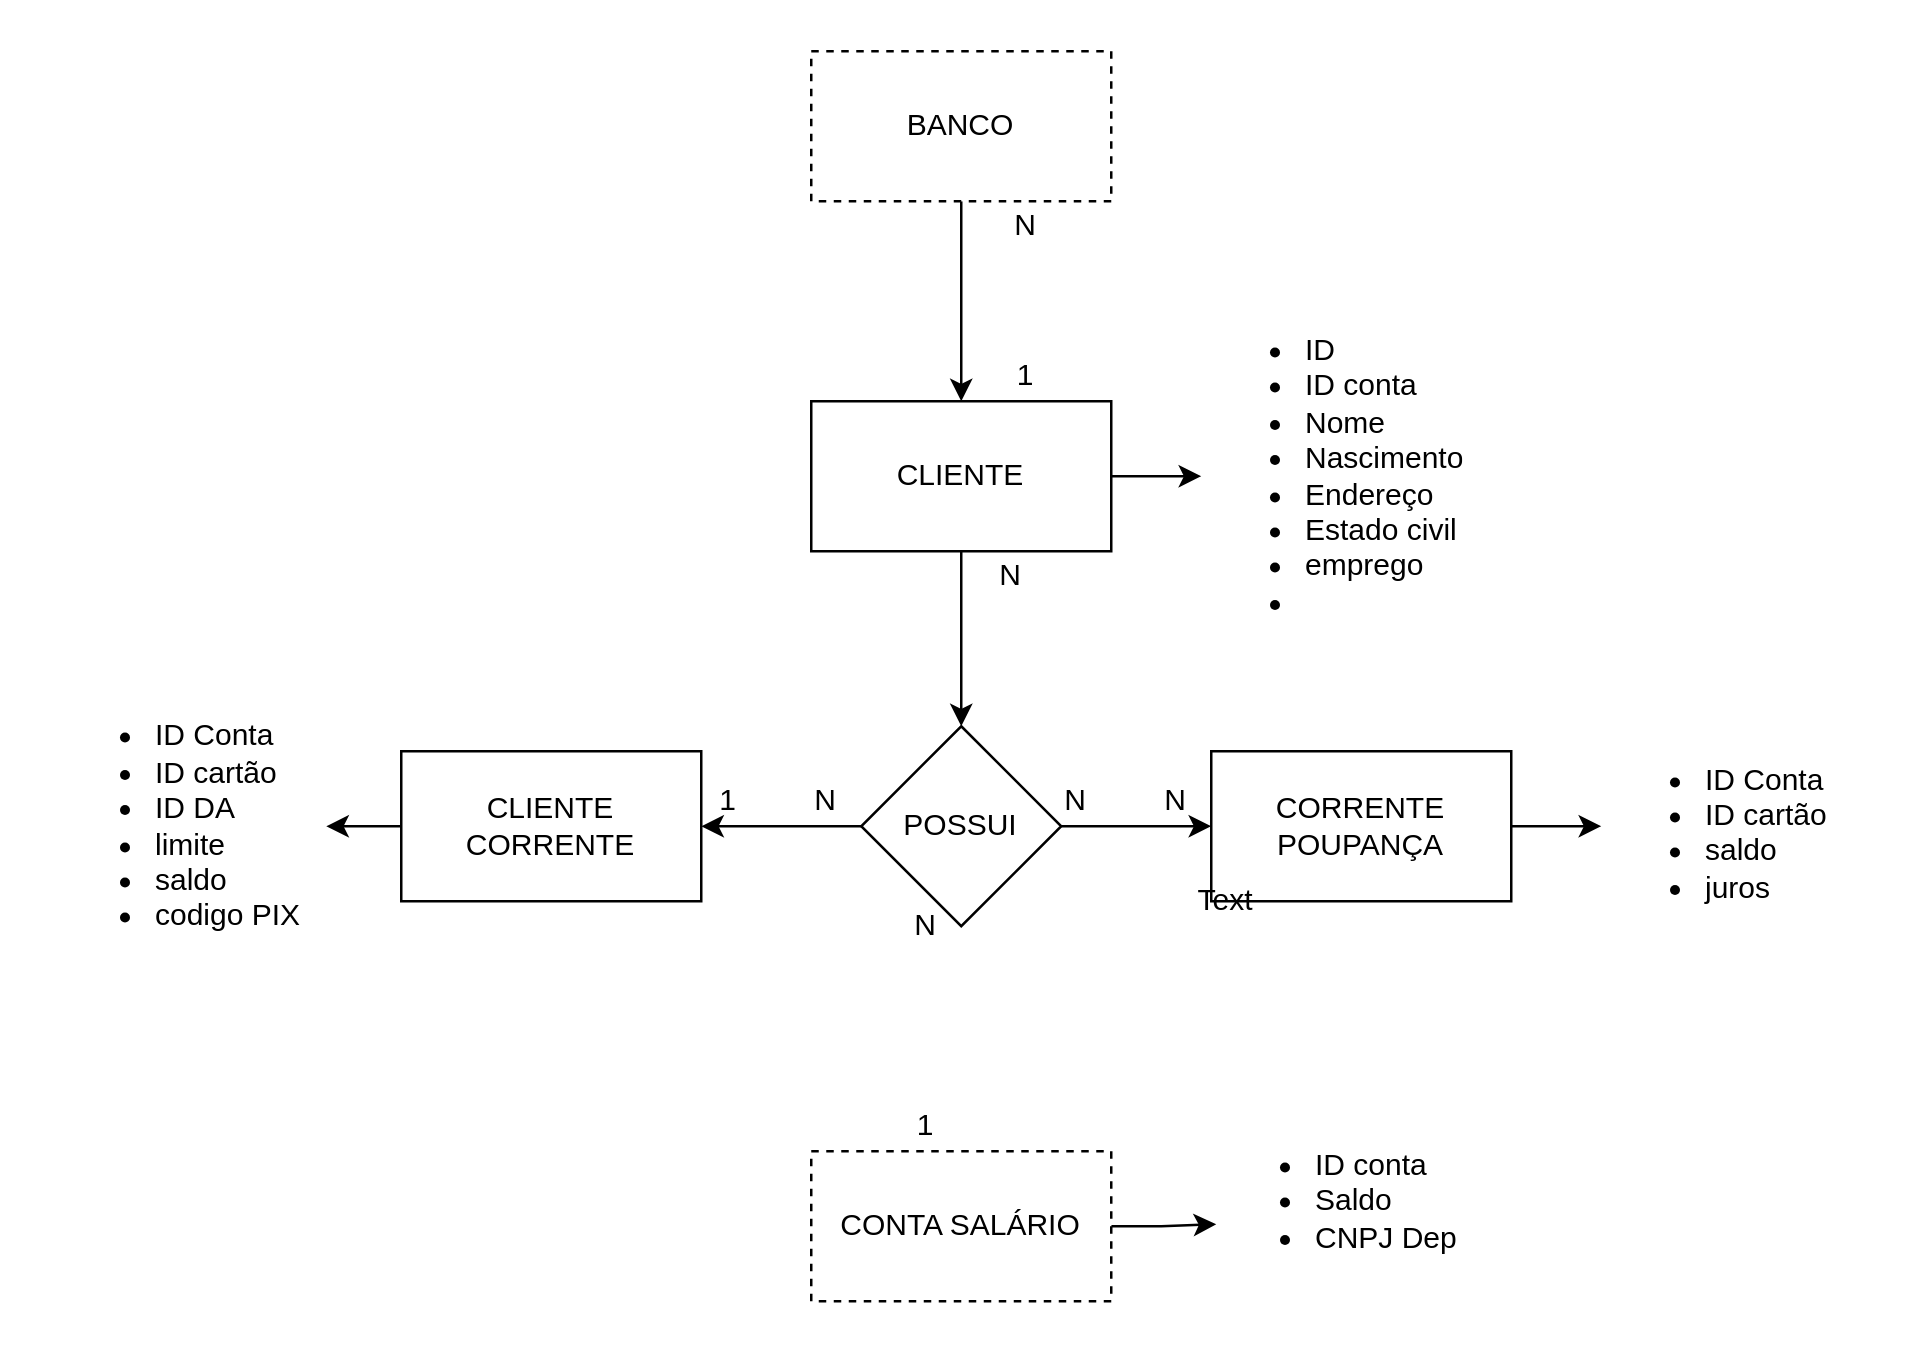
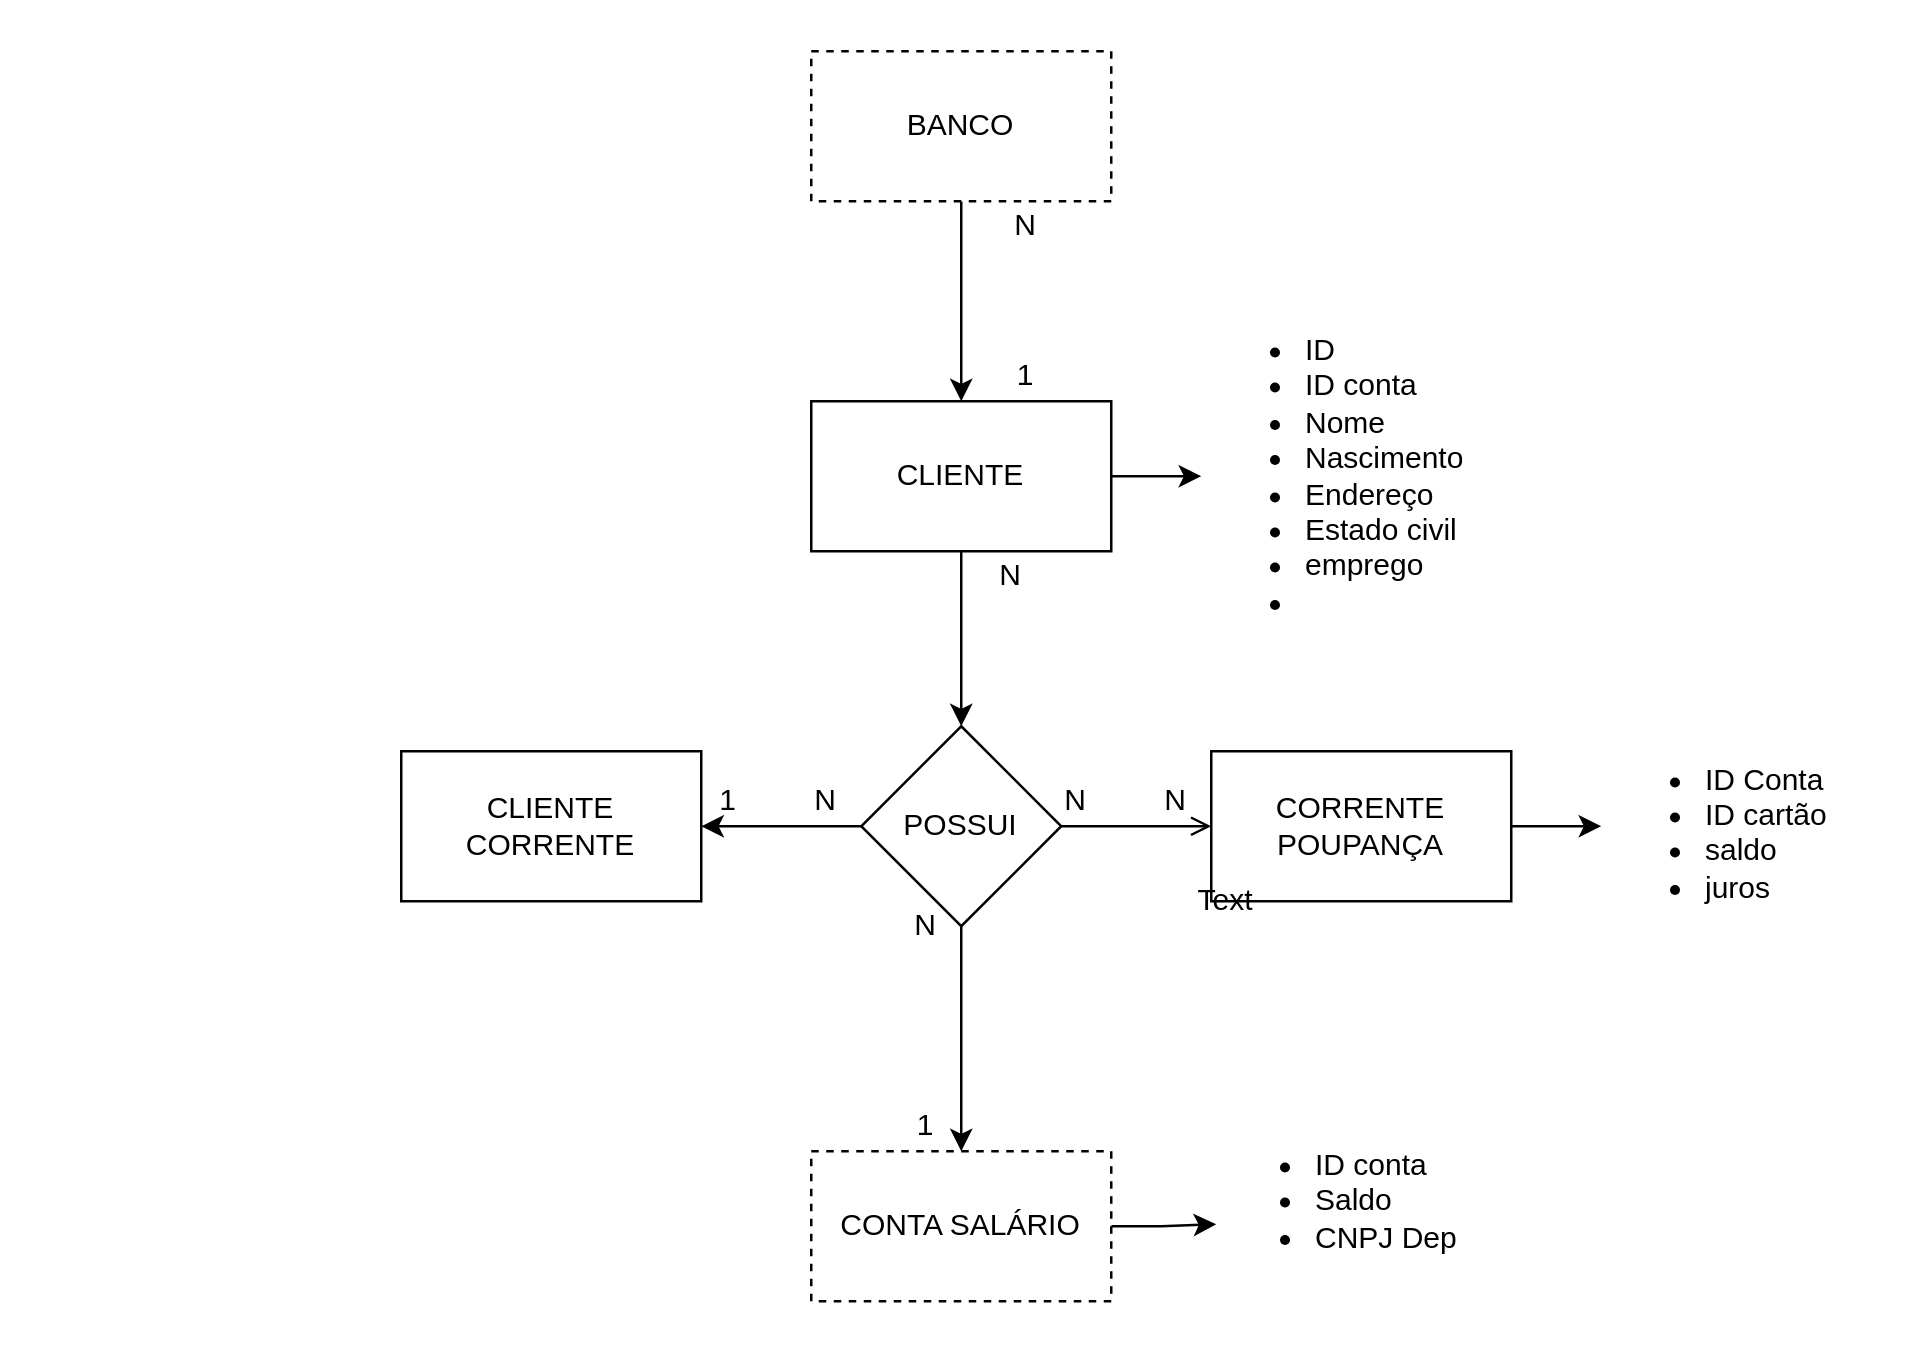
  <mxCell id="0" />
  <mxCell id="1" parent="0" />
  <mxCell id="2" value="" style="edgeStyle=orthogonalEdgeStyle;rounded=0;orthogonalLoop=1;jettySize=auto;html=1;" edge="1" parent="1" source="4" target="5"><mxGeometry relative="1" as="geometry" /></mxCell>
  <mxCell id="3" value="" style="edgeStyle=orthogonalEdgeStyle;rounded=0;orthogonalLoop=1;jettySize=auto;html=1;" edge="1" parent="1" source="4" target="11"><mxGeometry relative="1" as="geometry" /></mxCell>
  <mxCell id="4" value="CLIENTE" style="rounded=0;whiteSpace=wrap;html=1;" vertex="1" parent="1"><mxGeometry x="324" y="160" width="120" height="60" as="geometry" /></mxCell>
  <mxCell id="5" value="&lt;ul&gt;&lt;li&gt;ID&lt;/li&gt;&lt;li&gt;ID conta&lt;/li&gt;&lt;li&gt;Nome&lt;/li&gt;&lt;li&gt;Nascimento&lt;/li&gt;&lt;li&gt;Endereço&lt;/li&gt;&lt;li&gt;Estado civil&lt;/li&gt;&lt;li&gt;emprego&lt;/li&gt;&lt;li&gt;&lt;br&gt;&lt;/li&gt;&lt;/ul&gt;" style="text;strokeColor=none;fillColor=none;html=1;whiteSpace=wrap;verticalAlign=middle;overflow=hidden;" vertex="1" parent="1"><mxGeometry x="480" y="115" width="154" height="150" as="geometry" /></mxCell>
  <mxCell id="6" value="" style="edgeStyle=orthogonalEdgeStyle;rounded=0;orthogonalLoop=1;jettySize=auto;html=1;" edge="1" parent="1" source="7" target="4"><mxGeometry relative="1" as="geometry" /></mxCell>
  <mxCell id="7" value="BANCO" style="rounded=0;whiteSpace=wrap;html=1;dashed=1;" vertex="1" parent="1"><mxGeometry x="324" y="20" width="120" height="60" as="geometry" /></mxCell>
- <mxCell id="8" value="" style="edgeStyle=orthogonalEdgeStyle;rounded=0;orthogonalLoop=1;jettySize=auto;html=1;" edge="1" parent="1" source="11" target="13"><mxGeometry relative="1" as="geometry" /></mxCell>
+ <mxCell id="8" value="" style="edgeStyle=orthogonalEdgeStyle;rounded=0;orthogonalLoop=1;jettySize=auto;html=1;endArrow=open;" edge="1" parent="1" source="11" target="13"><mxGeometry relative="1" as="geometry" /></mxCell>
  <mxCell id="9" value="" style="edgeStyle=orthogonalEdgeStyle;rounded=0;orthogonalLoop=1;jettySize=auto;html=1;" edge="1" parent="1" source="11" target="15"><mxGeometry relative="1" as="geometry" /></mxCell>
+ <mxCell id="10" value="" style="edgeStyle=orthogonalEdgeStyle;rounded=0;orthogonalLoop=1;jettySize=auto;html=1;" edge="1" parent="1" source="11" target="17"><mxGeometry relative="1" as="geometry" /></mxCell>
  <mxCell id="11" value="POSSUI" style="rhombus;whiteSpace=wrap;html=1;rounded=0;" vertex="1" parent="1"><mxGeometry x="344" y="290" width="80" height="80" as="geometry" /></mxCell>
  <mxCell id="12" value="" style="edgeStyle=orthogonalEdgeStyle;rounded=0;orthogonalLoop=1;jettySize=auto;html=1;" edge="1" parent="1" source="13" target="19"><mxGeometry relative="1" as="geometry" /></mxCell>
  <mxCell id="13" value="CORRENTE POUPANÇA" style="whiteSpace=wrap;html=1;rounded=0;" vertex="1" parent="1"><mxGeometry x="484" y="300" width="120" height="60" as="geometry" /></mxCell>
- <mxCell id="14" style="edgeStyle=orthogonalEdgeStyle;rounded=0;orthogonalLoop=1;jettySize=auto;html=1;exitX=0;exitY=0.5;exitDx=0;exitDy=0;" edge="1" parent="1" source="15" target="18"><mxGeometry relative="1" as="geometry" /></mxCell>
  <mxCell id="15" value="CLIENTE CORRENTE" style="whiteSpace=wrap;html=1;rounded=0;" vertex="1" parent="1"><mxGeometry x="160" y="300" width="120" height="60" as="geometry" /></mxCell>
  <mxCell id="16" style="edgeStyle=orthogonalEdgeStyle;rounded=0;orthogonalLoop=1;jettySize=auto;html=1;entryX=0.02;entryY=0.615;entryDx=0;entryDy=0;entryPerimeter=0;" edge="1" parent="1" source="17" target="20"><mxGeometry relative="1" as="geometry"><mxPoint x="500" y="490" as="targetPoint" /></mxGeometry></mxCell>
  <mxCell id="17" value="CONTA SALÁRIO" style="whiteSpace=wrap;html=1;rounded=0;dashed=1;" vertex="1" parent="1"><mxGeometry x="324" y="460" width="120" height="60" as="geometry" /></mxCell>
- <mxCell id="18" value="&lt;ul&gt;&lt;li&gt;ID Conta&lt;/li&gt;&lt;li&gt;ID cartão&lt;/li&gt;&lt;li&gt;ID DA&lt;/li&gt;&lt;li&gt;limite&lt;/li&gt;&lt;li&gt;saldo&lt;/li&gt;&lt;li&gt;codigo PIX&lt;/li&gt;&lt;/ul&gt;" style="text;strokeColor=none;fillColor=none;html=1;whiteSpace=wrap;verticalAlign=middle;overflow=hidden;" vertex="1" parent="1"><mxGeometry x="20" y="270" width="110" height="120" as="geometry" /></mxCell>
  <mxCell id="19" value="&lt;ul&gt;&lt;li&gt;ID Conta&lt;/li&gt;&lt;li&gt;ID cartão&lt;/li&gt;&lt;li&gt;saldo&lt;/li&gt;&lt;li&gt;juros&lt;/li&gt;&lt;/ul&gt;" style="text;strokeColor=none;fillColor=none;html=1;whiteSpace=wrap;verticalAlign=middle;overflow=hidden;" vertex="1" parent="1"><mxGeometry x="640" y="290" width="100" height="80" as="geometry" /></mxCell>
  <mxCell id="20" value="&lt;ul&gt;&lt;li&gt;ID conta&lt;/li&gt;&lt;li&gt;Saldo&lt;/li&gt;&lt;li&gt;CNPJ Dep&lt;/li&gt;&lt;/ul&gt;" style="text;strokeColor=none;fillColor=none;html=1;whiteSpace=wrap;verticalAlign=middle;overflow=hidden;" vertex="1" parent="1"><mxGeometry x="484" y="440" width="100" height="80" as="geometry" /></mxCell>
  <mxCell id="21" value="Text" style="text;html=1;strokeColor=none;fillColor=none;align=center;verticalAlign=middle;whiteSpace=wrap;rounded=0;" vertex="1" parent="1"><mxGeometry x="470" y="350" width="40" height="20" as="geometry" /></mxCell>
  <mxCell id="22" value="N" style="text;html=1;strokeColor=none;fillColor=none;align=center;verticalAlign=middle;whiteSpace=wrap;rounded=0;" vertex="1" parent="1"><mxGeometry x="390" y="80" width="40" height="20" as="geometry" /></mxCell>
  <mxCell id="23" value="N" style="text;html=1;strokeColor=none;fillColor=none;align=center;verticalAlign=middle;whiteSpace=wrap;rounded=0;" vertex="1" parent="1"><mxGeometry x="384" y="220" width="40" height="20" as="geometry" /></mxCell>
  <mxCell id="24" value="N" style="text;html=1;strokeColor=none;fillColor=none;align=center;verticalAlign=middle;whiteSpace=wrap;rounded=0;" vertex="1" parent="1"><mxGeometry x="410" y="310" width="40" height="20" as="geometry" /></mxCell>
  <mxCell id="25" value="N" style="text;html=1;strokeColor=none;fillColor=none;align=center;verticalAlign=middle;whiteSpace=wrap;rounded=0;" vertex="1" parent="1"><mxGeometry x="310" y="310" width="40" height="20" as="geometry" /></mxCell>
  <mxCell id="26" value="N" style="text;html=1;strokeColor=none;fillColor=none;align=center;verticalAlign=middle;whiteSpace=wrap;rounded=0;" vertex="1" parent="1"><mxGeometry x="350" y="360" width="40" height="20" as="geometry" /></mxCell>
  <mxCell id="27" value="1" style="text;html=1;strokeColor=none;fillColor=none;align=center;verticalAlign=middle;whiteSpace=wrap;rounded=0;" vertex="1" parent="1"><mxGeometry x="390" y="140" width="40" height="20" as="geometry" /></mxCell>
  <mxCell id="28" value="1" style="text;html=1;strokeColor=none;fillColor=none;align=center;verticalAlign=middle;whiteSpace=wrap;rounded=0;" vertex="1" parent="1"><mxGeometry x="271" y="310" width="40" height="20" as="geometry" /></mxCell>
  <mxCell id="29" value="1" style="text;html=1;strokeColor=none;fillColor=none;align=center;verticalAlign=middle;whiteSpace=wrap;rounded=0;" vertex="1" parent="1"><mxGeometry x="350" y="440" width="40" height="20" as="geometry" /></mxCell>
  <mxCell id="30" value="N" style="text;html=1;strokeColor=none;fillColor=none;align=center;verticalAlign=middle;whiteSpace=wrap;rounded=0;" vertex="1" parent="1"><mxGeometry x="450" y="310" width="40" height="20" as="geometry" /></mxCell>
